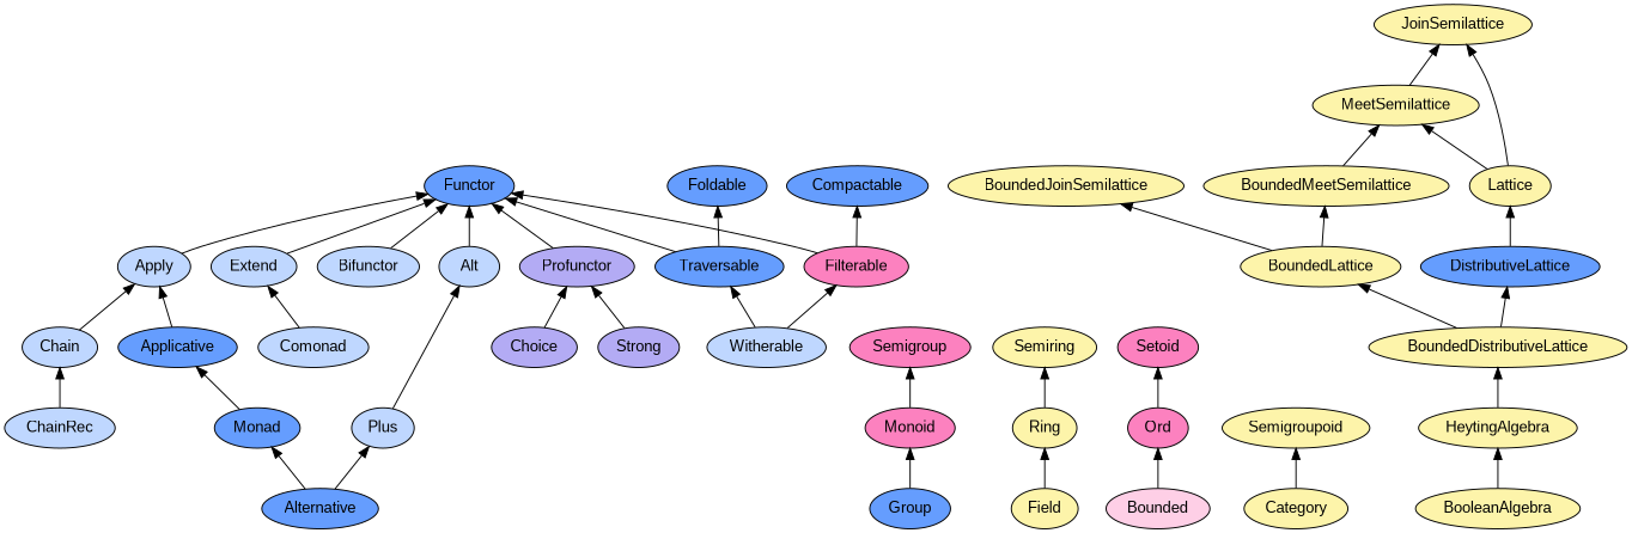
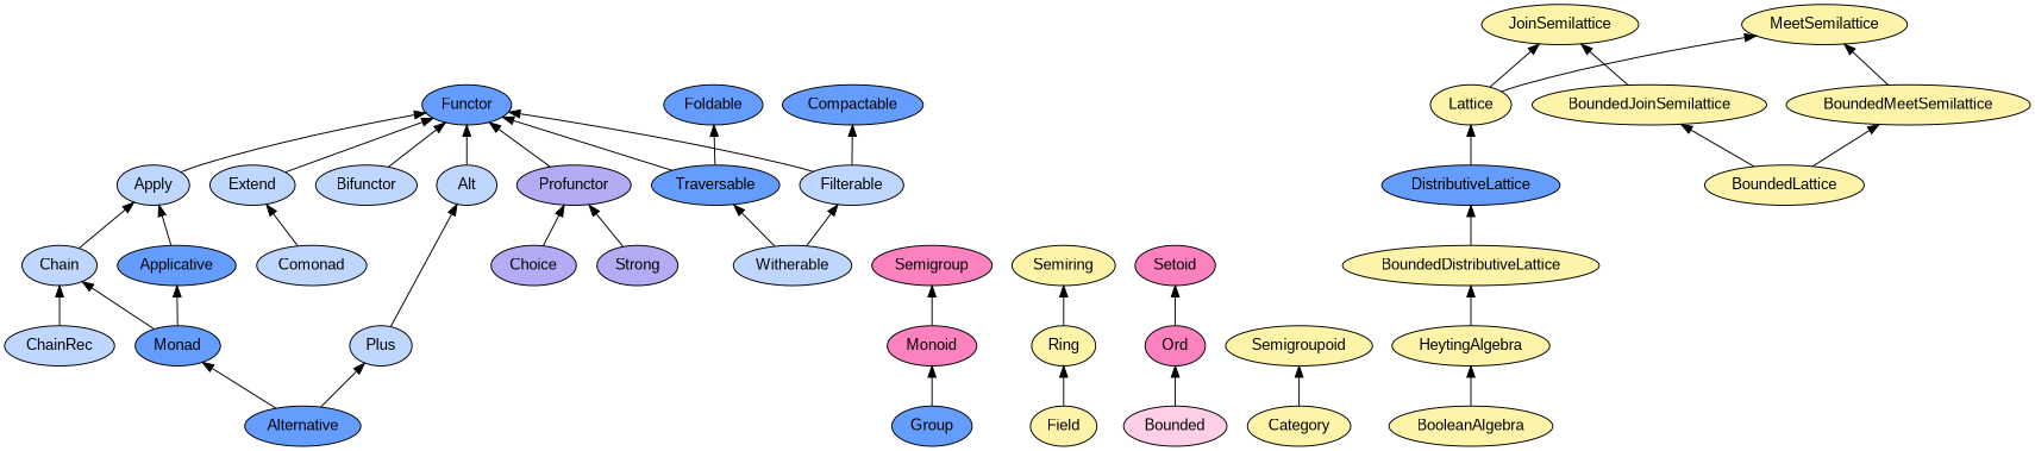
  digraph {
    rankdir=BT
    node [color=black fillcolor="#FDF4AA" fontname=arial style=filled]
    Choice [fillcolor="#B3ABF4"]
    Profunctor [fillcolor="#B3ABF4"]
    Functor [fillcolor="#659DFE"]
    Strong [fillcolor="#B3ABF4"]
    Group [fillcolor="#659DFE"]
    Monoid [fillcolor="#FC81BF"]
    Semigroup [fillcolor="#FC81BF"]
    Field
    Ring
    Semiring
    Ord [fillcolor="#FC81BF"]
    Setoid [fillcolor="#FC81BF"]
    Bounded [fillcolor="#FECFE6"]
    Category
    Semigroupoid
    Alternative [fillcolor="#659DFE"]
    Plus [fillcolor="#BFD7FF"]
    Monad [fillcolor="#659DFE"]
    Applicative [fillcolor="#659DFE"]
    Apply [fillcolor="#BFD7FF"]
    Alt [fillcolor="#BFD7FF"]
    Compactable [fillcolor="#659DFE"]
    Foldable [fillcolor="#659DFE"]
    Chain [fillcolor="#BFD7FF"]
    Traversable [fillcolor="#659DFE"]
    Bifunctor [fillcolor="#BFD7FF"]
    ChainRec [fillcolor="#BFD7FF"]
    Comonad [fillcolor="#BFD7FF"]
    Extend [fillcolor="#BFD7FF"]
-   Filterable [fillcolor="#FC81BF"]
+   Filterable [fillcolor="#BFD7FF"]
    Witherable [fillcolor="#BFD7FF"]
    BooleanAlgebra
    HeytingAlgebra
    BoundedDistributiveLattice
    BoundedLattice
    DistributiveLattice [fillcolor="#659DFE"]
    BoundedJoinSemilattice
    BoundedMeetSemilattice
    Lattice
    JoinSemilattice
    MeetSemilattice
    Choice -> Profunctor
    Profunctor -> Functor
    Strong -> Profunctor
    Group -> Monoid
    Monoid -> Semigroup
    Field -> Ring
    Ring -> Semiring
    Ord -> Setoid
    Bounded -> Ord
    Category -> Semigroupoid
    Alternative -> Plus
    Alternative -> Monad
    Plus -> Alt
    Monad -> Applicative
+   Monad -> Chain
    Applicative -> Apply
    Apply -> Functor
    Alt -> Functor
    Chain -> Apply
    Traversable -> Functor
    Traversable -> Foldable
    Bifunctor -> Functor
    ChainRec -> Chain
    Comonad -> Extend
    Extend -> Functor
    Filterable -> Functor
    Filterable -> Compactable
    Witherable -> Traversable
    Witherable -> Filterable
    BooleanAlgebra -> HeytingAlgebra
    HeytingAlgebra -> BoundedDistributiveLattice
-   BoundedDistributiveLattice -> BoundedLattice
    BoundedDistributiveLattice -> DistributiveLattice
    BoundedLattice -> BoundedJoinSemilattice
    BoundedLattice -> BoundedMeetSemilattice
    DistributiveLattice -> Lattice
-   MeetSemilattice -> JoinSemilattice
+   BoundedJoinSemilattice -> JoinSemilattice
    BoundedMeetSemilattice -> MeetSemilattice
    Lattice -> JoinSemilattice
    Lattice -> MeetSemilattice
  }
